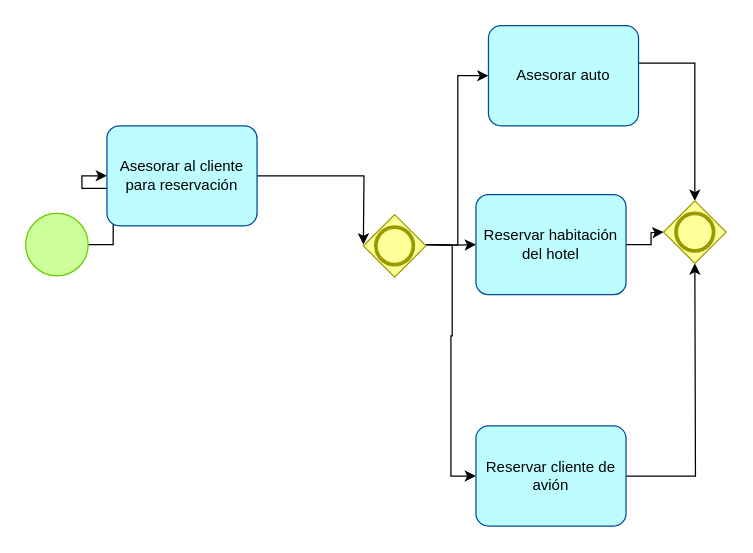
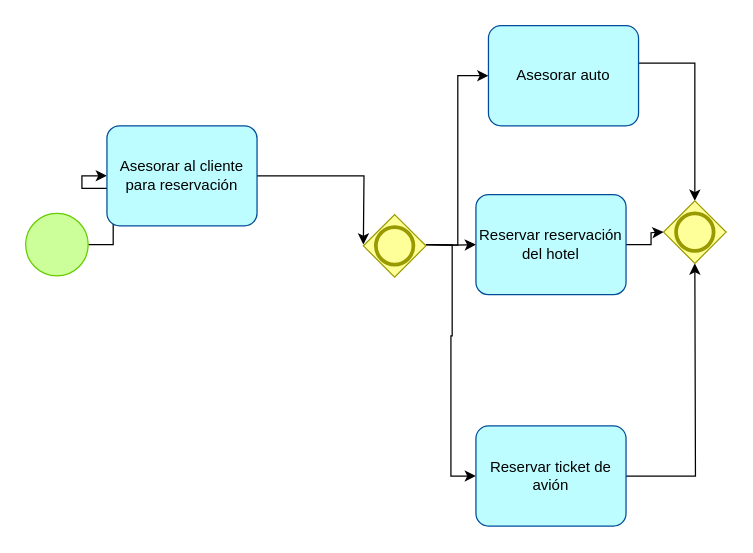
  <mxCell id="0" />
  <mxCell id="1" parent="0" />
  <mxCell id="2" style="edgeStyle=orthogonalEdgeStyle;rounded=0;orthogonalLoop=1;jettySize=auto;html=1;entryX=0;entryY=0.5;entryDx=0;entryDy=0;entryPerimeter=0;" edge="1" parent="1" source="3" target="5"><mxGeometry relative="1" as="geometry" /></mxCell>
  <mxCell id="3" value="" style="points=[[0.145,0.145,0],[0.5,0,0],[0.855,0.145,0],[1,0.5,0],[0.855,0.855,0],[0.5,1,0],[0.145,0.855,0],[0,0.5,0]];shape=mxgraph.bpmn.event;html=1;verticalLabelPosition=bottom;labelBackgroundColor=#ffffff;verticalAlign=top;align=center;perimeter=ellipsePerimeter;outlineConnect=0;aspect=fixed;outline=standard;symbol=general;strokeColor=#66CC00;fillColor=#CCFF99;" vertex="1" parent="1"><mxGeometry x="20" y="170" width="50" height="50" as="geometry" /></mxCell>
  <mxCell id="4" style="edgeStyle=orthogonalEdgeStyle;rounded=0;orthogonalLoop=1;jettySize=auto;html=1;entryX=0;entryY=0.5;entryDx=0;entryDy=0;entryPerimeter=0;" edge="1" parent="1" source="5"><mxGeometry relative="1" as="geometry"><mxPoint x="290" y="195" as="targetPoint" /></mxGeometry></mxCell>
  <mxCell id="5" value="Asesorar al cliente para reservación" style="points=[[0.25,0,0],[0.5,0,0],[0.75,0,0],[1,0.25,0],[1,0.5,0],[1,0.75,0],[0.75,1,0],[0.5,1,0],[0.25,1,0],[0,0.75,0],[0,0.5,0],[0,0.25,0]];shape=mxgraph.bpmn.task;whiteSpace=wrap;rectStyle=rounded;size=10;html=1;taskMarker=abstract;strokeColor=#004C99;fillColor=#BDFDFF;" vertex="1" parent="1"><mxGeometry x="85" y="100" width="120" height="80" as="geometry" /></mxCell>
  <mxCell id="6" style="edgeStyle=orthogonalEdgeStyle;rounded=0;orthogonalLoop=1;jettySize=auto;html=1;entryX=0;entryY=0.5;entryDx=0;entryDy=0;entryPerimeter=0;" edge="1" parent="1" target="11"><mxGeometry relative="1" as="geometry"><mxPoint x="340" y="195" as="sourcePoint" /></mxGeometry></mxCell>
  <mxCell id="7" style="edgeStyle=orthogonalEdgeStyle;rounded=0;orthogonalLoop=1;jettySize=auto;html=1;entryX=0;entryY=0.5;entryDx=0;entryDy=0;entryPerimeter=0;" edge="1" parent="1" target="9"><mxGeometry relative="1" as="geometry"><mxPoint x="340" y="195" as="sourcePoint" /></mxGeometry></mxCell>
  <mxCell id="8" style="edgeStyle=orthogonalEdgeStyle;rounded=0;orthogonalLoop=1;jettySize=auto;html=1;entryX=0.5;entryY=1;entryDx=0;entryDy=0;entryPerimeter=0;" edge="1" parent="1" source="9"><mxGeometry relative="1" as="geometry"><mxPoint x="555" y="210" as="targetPoint" /></mxGeometry></mxCell>
- <mxCell id="9" value="Reservar cliente de avión" style="points=[[0.25,0,0],[0.5,0,0],[0.75,0,0],[1,0.25,0],[1,0.5,0],[1,0.75,0],[0.75,1,0],[0.5,1,0],[0.25,1,0],[0,0.75,0],[0,0.5,0],[0,0.25,0]];shape=mxgraph.bpmn.task;whiteSpace=wrap;rectStyle=rounded;size=10;html=1;taskMarker=abstract;strokeColor=#004C99;fillColor=#BDFDFF;" vertex="1" parent="1"><mxGeometry x="380" y="340" width="120" height="80" as="geometry" /></mxCell>
+ <mxCell id="9" value="Reservar ticket de avión" style="points=[[0.25,0,0],[0.5,0,0],[0.75,0,0],[1,0.25,0],[1,0.5,0],[1,0.75,0],[0.75,1,0],[0.5,1,0],[0.25,1,0],[0,0.75,0],[0,0.5,0],[0,0.25,0]];shape=mxgraph.bpmn.task;whiteSpace=wrap;rectStyle=rounded;size=10;html=1;taskMarker=abstract;strokeColor=#004C99;fillColor=#BDFDFF;" vertex="1" parent="1"><mxGeometry x="380" y="340" width="120" height="80" as="geometry" /></mxCell>
  <mxCell id="10" style="edgeStyle=orthogonalEdgeStyle;rounded=0;orthogonalLoop=1;jettySize=auto;html=1;entryX=0.5;entryY=0;entryDx=0;entryDy=0;entryPerimeter=0;" edge="1" parent="1" source="11"><mxGeometry relative="1" as="geometry"><mxPoint x="555" y="160" as="targetPoint" /><Array as="points"><mxPoint x="555" y="50" /></Array></mxGeometry></mxCell>
  <mxCell id="11" value="Asesorar auto" style="points=[[0.25,0,0],[0.5,0,0],[0.75,0,0],[1,0.25,0],[1,0.5,0],[1,0.75,0],[0.75,1,0],[0.5,1,0],[0.25,1,0],[0,0.75,0],[0,0.5,0],[0,0.25,0]];shape=mxgraph.bpmn.task;whiteSpace=wrap;rectStyle=rounded;size=10;html=1;taskMarker=abstract;strokeColor=#004C99;fillColor=#BDFDFF;" vertex="1" parent="1"><mxGeometry x="390" y="20" width="120" height="80" as="geometry" /></mxCell>
  <mxCell id="12" style="edgeStyle=orthogonalEdgeStyle;rounded=0;orthogonalLoop=1;jettySize=auto;html=1;" edge="1" parent="1" target="14"><mxGeometry relative="1" as="geometry"><mxPoint x="340" y="195" as="sourcePoint" /></mxGeometry></mxCell>
  <mxCell id="13" style="edgeStyle=orthogonalEdgeStyle;rounded=0;orthogonalLoop=1;jettySize=auto;html=1;entryX=0;entryY=0.5;entryDx=0;entryDy=0;entryPerimeter=0;" edge="1" parent="1" source="14"><mxGeometry relative="1" as="geometry"><mxPoint x="530" y="185" as="targetPoint" /></mxGeometry></mxCell>
- <mxCell id="14" value="Reservar habitación del hotel" style="points=[[0.25,0,0],[0.5,0,0],[0.75,0,0],[1,0.25,0],[1,0.5,0],[1,0.75,0],[0.75,1,0],[0.5,1,0],[0.25,1,0],[0,0.75,0],[0,0.5,0],[0,0.25,0]];shape=mxgraph.bpmn.task;whiteSpace=wrap;rectStyle=rounded;size=10;html=1;taskMarker=abstract;strokeColor=#004C99;fillColor=#BDFDFF;" vertex="1" parent="1"><mxGeometry x="380" y="155" width="120" height="80" as="geometry" /></mxCell>
+ <mxCell id="14" value="Reservar reservación del hotel" style="points=[[0.25,0,0],[0.5,0,0],[0.75,0,0],[1,0.25,0],[1,0.5,0],[1,0.75,0],[0.75,1,0],[0.5,1,0],[0.25,1,0],[0,0.75,0],[0,0.5,0],[0,0.25,0]];shape=mxgraph.bpmn.task;whiteSpace=wrap;rectStyle=rounded;size=10;html=1;taskMarker=abstract;strokeColor=#004C99;fillColor=#BDFDFF;" vertex="1" parent="1"><mxGeometry x="380" y="155" width="120" height="80" as="geometry" /></mxCell>
  <mxCell id="15" value="" style="points=[[0.25,0.25,0],[0.5,0,0],[0.75,0.25,0],[1,0.5,0],[0.75,0.75,0],[0.5,1,0],[0.25,0.75,0],[0,0.5,0]];shape=mxgraph.bpmn.gateway2;html=1;verticalLabelPosition=bottom;labelBackgroundColor=#ffffff;verticalAlign=top;align=center;perimeter=rhombusPerimeter;outlineConnect=0;outline=end;symbol=general;strokeColor=#999900;fillColor=#FFFF99;" vertex="1" parent="1"><mxGeometry x="290" y="171" width="50" height="50" as="geometry" /></mxCell>
  <mxCell id="16" value="" style="points=[[0.25,0.25,0],[0.5,0,0],[0.75,0.25,0],[1,0.5,0],[0.75,0.75,0],[0.5,1,0],[0.25,0.75,0],[0,0.5,0]];shape=mxgraph.bpmn.gateway2;html=1;verticalLabelPosition=bottom;labelBackgroundColor=#ffffff;verticalAlign=top;align=center;perimeter=rhombusPerimeter;outlineConnect=0;outline=end;symbol=general;strokeColor=#999900;fillColor=#FFFF99;" vertex="1" parent="1"><mxGeometry x="530" y="160" width="50" height="50" as="geometry" /></mxCell>
